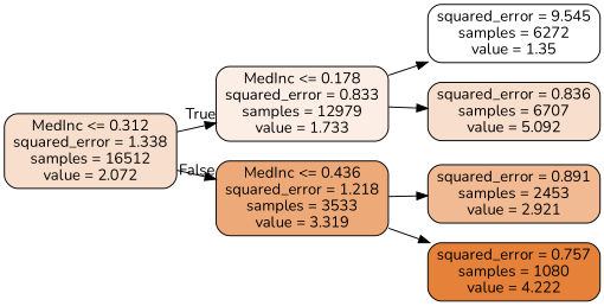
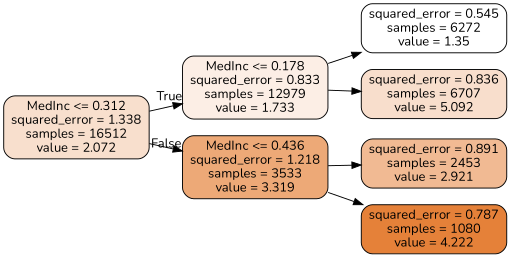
  digraph {
    fontname=Nunito
    rankdir=LR
    node [color=black fontname=Nunito shape=box style="filled, rounded"]
    edge [fontname=Nunito]
    n1 [fillcolor="#f8dfcd" label="MedInc <= 0.312\nsquared_error = 1.338\nsamples = 16512\nvalue = 2.072"]
    n2 [fillcolor="#fceee5" label="MedInc <= 0.178\nsquared_error = 0.833\nsamples = 12979\nvalue = 1.733"]
    n3 [fillcolor="#eda977" label="MedInc <= 0.436\nsquared_error = 1.218\nsamples = 3533\nvalue = 3.319"]
-   n4 [fillcolor="#ffffff" label="squared_error = 9.545\nsamples = 6272\nvalue = 1.35"]
+   n4 [fillcolor="#ffffff" label="squared_error = 0.545\nsamples = 6272\nvalue = 1.35"]
    n5 [fillcolor="#f8decc" label="squared_error = 0.836\nsamples = 6707\nvalue = 5.092"]
    n6 [fillcolor="#f1ba93" label="squared_error = 0.891\nsamples = 2453\nvalue = 2.921"]
-   n7 [fillcolor="#e58139" label="squared_error = 0.757\nsamples = 1080\nvalue = 4.222"]
+   n7 [fillcolor="#e58139" label="squared_error = 0.787\nsamples = 1080\nvalue = 4.222"]
    n1 -> n2 [headlabel=True labelangle=45 labeldistance=2.5]
    n1 -> n3 [headlabel=False labelangle=-45 labeldistance=2.5]
    n2 -> n4
    n2 -> n5
    n3 -> n6
    n3 -> n7
  }
